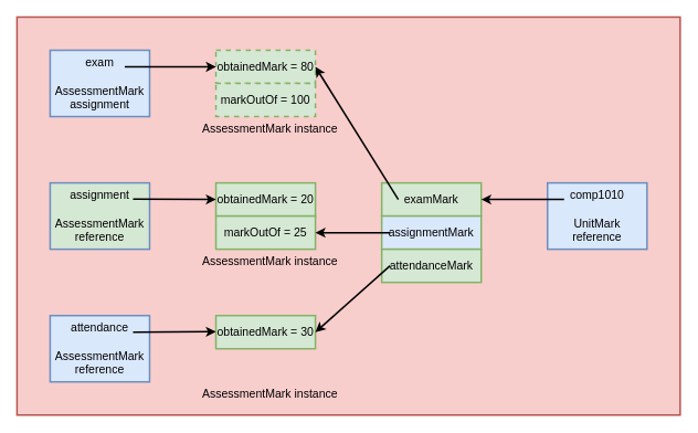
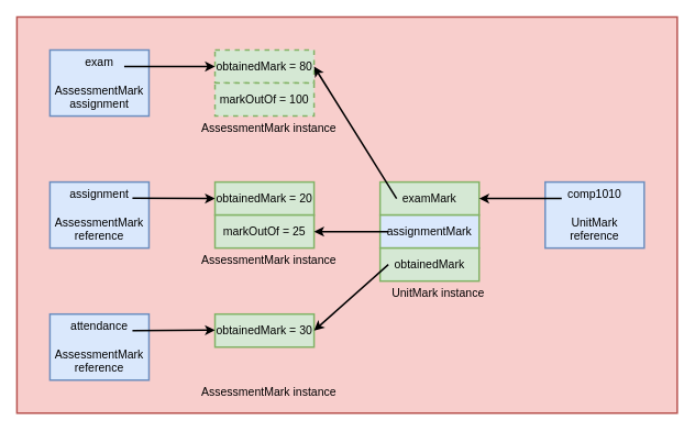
  <mxCell id="0" />
  <mxCell id="1" parent="0" />
  <mxCell id="2" value="" style="rounded=0;whiteSpace=wrap;html=1;fillColor=#f8cecc;strokeColor=#b85450;strokeWidth=2;fontSize=14;" vertex="1" parent="1"><mxGeometry x="20" width="800" height="480" as="geometry" y="20" /></mxCell>
  <mxCell id="3" value="exam&lt;div style=&quot;font-size: 14px;&quot;&gt;&lt;br style=&quot;font-size: 14px;&quot;&gt;&lt;/div&gt;&lt;div style=&quot;font-size: 14px;&quot;&gt;AssessmentMark&lt;/div&gt;&lt;div style=&quot;font-size: 14px;&quot;&gt;assignment&lt;/div&gt;" style="rounded=0;whiteSpace=wrap;html=1;fillColor=#dae8fc;strokeColor=#6c8ebf;strokeWidth=2;fontSize=14;" vertex="1" parent="1"><mxGeometry x="60" y="60" width="120" height="80" as="geometry" /></mxCell>
  <mxCell id="4" value="attendance&lt;div style=&quot;font-size: 14px;&quot;&gt;&lt;br style=&quot;font-size: 14px;&quot;&gt;&lt;/div&gt;&lt;div style=&quot;font-size: 14px;&quot;&gt;AssessmentMark&lt;/div&gt;&lt;div style=&quot;font-size: 14px;&quot;&gt;reference&lt;/div&gt;" style="rounded=0;whiteSpace=wrap;html=1;fillColor=#dae8fc;strokeColor=#6c8ebf;strokeWidth=2;fontSize=14;" vertex="1" parent="1"><mxGeometry x="60" y="380" width="120" height="80" as="geometry" /></mxCell>
- <mxCell id="5" value="assignment&lt;div style=&quot;font-size: 14px;&quot;&gt;&lt;br style=&quot;font-size: 14px;&quot;&gt;&lt;/div&gt;&lt;div style=&quot;font-size: 14px;&quot;&gt;AssessmentMark&lt;/div&gt;&lt;div style=&quot;font-size: 14px;&quot;&gt;reference&lt;/div&gt;" style="rounded=0;whiteSpace=wrap;html=1;fillColor=#d5e8d4;strokeColor=#6c8ebf;strokeWidth=2;fontSize=14;" vertex="1" parent="1"><mxGeometry x="60" y="220" width="120" height="80" as="geometry" /></mxCell>
+ <mxCell id="5" value="assignment&lt;div style=&quot;font-size: 14px;&quot;&gt;&lt;br style=&quot;font-size: 14px;&quot;&gt;&lt;/div&gt;&lt;div style=&quot;font-size: 14px;&quot;&gt;AssessmentMark&lt;/div&gt;&lt;div style=&quot;font-size: 14px;&quot;&gt;reference&lt;/div&gt;" style="rounded=0;whiteSpace=wrap;html=1;fillColor=#dae8fc;strokeColor=#6c8ebf;strokeWidth=2;fontSize=14;" vertex="1" parent="1"><mxGeometry x="60" y="220" width="120" height="80" as="geometry" /></mxCell>
  <mxCell id="6" value="comp1010&lt;div style=&quot;font-size: 14px;&quot;&gt;&lt;br style=&quot;font-size: 14px;&quot;&gt;&lt;/div&gt;&lt;div style=&quot;font-size: 14px;&quot;&gt;UnitMark&lt;/div&gt;&lt;div style=&quot;font-size: 14px;&quot;&gt;reference&lt;/div&gt;" style="rounded=0;whiteSpace=wrap;html=1;fillColor=#dae8fc;strokeColor=#6c8ebf;strokeWidth=2;fontSize=14;" vertex="1" parent="1"><mxGeometry x="660" y="220" width="120" height="80" as="geometry" /></mxCell>
  <mxCell id="7" value="obtainedMark = 80" style="rounded=0;whiteSpace=wrap;html=1;fillColor=#d5e8d4;strokeColor=#82b366;strokeWidth=2;fontSize=14;dashed=1;" vertex="1" parent="1"><mxGeometry x="260" y="60" width="120" height="40" as="geometry" /></mxCell>
  <mxCell id="8" value="markOutOf = 100" style="rounded=0;whiteSpace=wrap;html=1;fillColor=#d5e8d4;strokeColor=#82b366;strokeWidth=2;fontSize=14;dashed=1;" vertex="1" parent="1"><mxGeometry x="260" y="100" width="120" height="40" as="geometry" /></mxCell>
  <mxCell id="9" value="AssessmentMark instance" style="text;html=1;align=center;verticalAlign=middle;resizable=0;points=[];autosize=1;strokeColor=none;fillColor=none;strokeWidth=2;fontSize=14;" vertex="1" parent="1"><mxGeometry x="230" y="140" width="190" height="30" as="geometry" /></mxCell>
  <mxCell id="10" value="obtainedMark = 20" style="rounded=0;whiteSpace=wrap;html=1;fillColor=#d5e8d4;strokeColor=#82b366;strokeWidth=2;fontSize=14;" vertex="1" parent="1"><mxGeometry x="260" y="220" width="120" height="40" as="geometry" /></mxCell>
  <mxCell id="11" value="markOutOf = 25" style="rounded=0;whiteSpace=wrap;html=1;fillColor=#d5e8d4;strokeColor=#82b366;strokeWidth=2;fontSize=14;" vertex="1" parent="1"><mxGeometry x="260" y="260" width="120" height="40" as="geometry" /></mxCell>
  <mxCell id="12" value="AssessmentMark instance" style="text;html=1;align=center;verticalAlign=middle;resizable=0;points=[];autosize=1;strokeColor=none;fillColor=none;strokeWidth=2;fontSize=14;" vertex="1" parent="1"><mxGeometry x="230" y="300" width="190" height="30" as="geometry" /></mxCell>
  <mxCell id="13" value="obtainedMark = 30" style="rounded=0;whiteSpace=wrap;html=1;fillColor=#d5e8d4;strokeColor=#82b366;strokeWidth=2;fontSize=14;" vertex="1" parent="1"><mxGeometry x="260" y="380" width="120" height="40" as="geometry" /></mxCell>
  <mxCell id="14" value="AssessmentMark instance" style="text;html=1;align=center;verticalAlign=middle;resizable=0;points=[];autosize=1;strokeColor=none;fillColor=none;strokeWidth=2;fontSize=14;" vertex="1" parent="1"><mxGeometry x="230" y="460" width="190" height="30" as="geometry" /></mxCell>
  <mxCell id="15" value="examMark" style="rounded=0;whiteSpace=wrap;html=1;fillColor=#d5e8d4;strokeColor=#82b366;strokeWidth=2;fontSize=14;" vertex="1" parent="1"><mxGeometry x="460" y="220" width="120" height="40" as="geometry" /></mxCell>
  <mxCell id="16" value="assignmentMark" style="rounded=0;whiteSpace=wrap;html=1;fillColor=#dae8fc;strokeColor=#82b366;strokeWidth=2;fontSize=14;" vertex="1" parent="1"><mxGeometry x="460" y="260" width="120" height="40" as="geometry" /></mxCell>
- <mxCell id="18" value="attendanceMark" style="rounded=0;whiteSpace=wrap;html=1;fillColor=#d5e8d4;strokeColor=#82b366;strokeWidth=2;fontSize=14;" vertex="1" parent="1"><mxGeometry x="460" y="300" width="120" height="40" as="geometry" /></mxCell>
+ <mxCell id="17" value="UnitMark instance" style="text;html=1;align=center;verticalAlign=middle;resizable=0;points=[];autosize=1;strokeColor=none;fillColor=none;strokeWidth=2;fontSize=14;" vertex="1" parent="1"><mxGeometry x="460" y="340" width="140" height="30" as="geometry" /></mxCell>
+ <mxCell id="18" value="obtainedMark" style="rounded=0;whiteSpace=wrap;html=1;fillColor=#d5e8d4;strokeColor=#82b366;strokeWidth=2;fontSize=14;" vertex="1" parent="1"><mxGeometry x="460" y="300" width="120" height="40" as="geometry" /></mxCell>
  <mxCell id="19" value="" style="endArrow=classic;html=1;rounded=0;entryX=1;entryY=0.5;entryDx=0;entryDy=0;strokeWidth=2;fontSize=14;" edge="1" parent="1" target="15"><mxGeometry width="50" height="50" relative="1" as="geometry"><mxPoint x="680" y="240" as="sourcePoint" /><mxPoint x="730" y="190" as="targetPoint" /></mxGeometry></mxCell>
  <mxCell id="20" value="" style="endArrow=classic;html=1;rounded=0;entryX=0;entryY=0.5;entryDx=0;entryDy=0;strokeWidth=2;fontSize=14;" edge="1" parent="1" target="7"><mxGeometry width="50" height="50" relative="1" as="geometry"><mxPoint x="150" y="80" as="sourcePoint" /><mxPoint x="200" y="30" as="targetPoint" /></mxGeometry></mxCell>
  <mxCell id="21" value="" style="endArrow=classic;html=1;rounded=0;entryX=0;entryY=0.5;entryDx=0;entryDy=0;strokeWidth=2;fontSize=14;" edge="1" parent="1" target="10"><mxGeometry width="50" height="50" relative="1" as="geometry"><mxPoint x="160" y="239.5" as="sourcePoint" /><mxPoint x="270" y="239.5" as="targetPoint" /></mxGeometry></mxCell>
  <mxCell id="22" value="" style="endArrow=classic;html=1;rounded=0;entryX=0;entryY=0.5;entryDx=0;entryDy=0;strokeWidth=2;fontSize=14;" edge="1" parent="1"><mxGeometry width="50" height="50" relative="1" as="geometry"><mxPoint x="160" y="400" as="sourcePoint" /><mxPoint x="260" y="399.5" as="targetPoint" /></mxGeometry></mxCell>
  <mxCell id="23" value="" style="endArrow=classic;html=1;rounded=0;entryX=1;entryY=0.5;entryDx=0;entryDy=0;strokeWidth=2;fontSize=14;" edge="1" parent="1" target="7"><mxGeometry width="50" height="50" relative="1" as="geometry"><mxPoint x="480" y="240" as="sourcePoint" /><mxPoint x="530" y="190" as="targetPoint" /></mxGeometry></mxCell>
  <mxCell id="24" value="" style="endArrow=classic;html=1;rounded=0;entryX=1;entryY=0.5;entryDx=0;entryDy=0;strokeWidth=2;fontSize=14;" edge="1" parent="1" target="11"><mxGeometry width="50" height="50" relative="1" as="geometry"><mxPoint x="470" y="280" as="sourcePoint" /><mxPoint x="520" y="230" as="targetPoint" /></mxGeometry></mxCell>
  <mxCell id="25" value="" style="endArrow=classic;html=1;rounded=0;entryX=1;entryY=0.5;entryDx=0;entryDy=0;strokeWidth=2;fontSize=14;" edge="1" parent="1" target="13"><mxGeometry width="50" height="50" relative="1" as="geometry"><mxPoint x="470" y="320" as="sourcePoint" /><mxPoint x="520" y="270" as="targetPoint" /></mxGeometry></mxCell>
